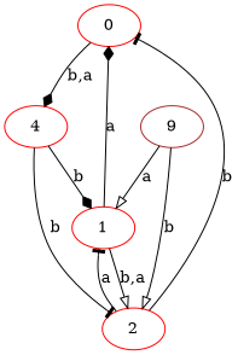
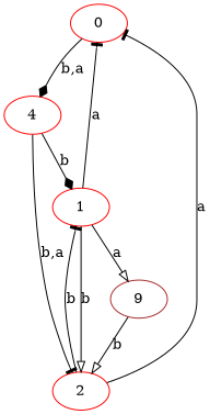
  digraph {
    d2tdocpreamble="\usetikzlibrary{automata}"
    d2tfigpreamble="\tikzstyle{every state}= [ draw=blue!50,very thick,fill=blue!20]  \tikzstyle{auto}= [fill=white]"
    ranksep=0.5
    node [color=red style=state]
    edge [arrowhead=tee lblstyle=auto topath="bend right"]
    n1 [label=0]
    n2 [label=4]
    n3 [label=1]
    n4 [label=2 style="state, accepting"]
    n5 [color=brown label=9 style="state, initial"]
    n1 -> n2 [arrowhead=diamond label="b,a"]
    n2 -> n3 [arrowhead=diamond label=b]
-   n2 -> n4 [label=b]
-   n3 -> n1 [arrowhead=diamond label=a]
-   n3 -> n4 [arrowhead=onormal label="b,a"]
-   n4 -> n1 [label=b]
-   n4 -> n3 [label=a]
-   n5 -> n3 [arrowhead=onormal label=a]
+   n2 -> n4 [label="b,a"]
+   n3 -> n1 [label=a]
+   n3 -> n4 [arrowhead=onormal label=b]
+   n4 -> n1 [label=a]
+   n4 -> n3 [label=b]
+   n3 -> n5 [arrowhead=onormal label=a]
    n5 -> n4 [arrowhead=onormal label=b]
  }
